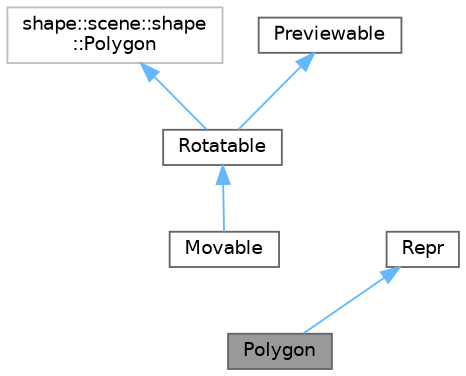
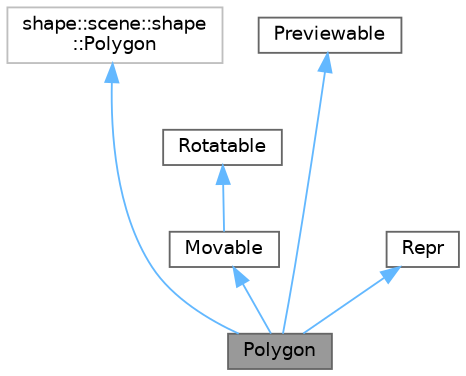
  digraph {
    node [color=gray40 fillcolor=white fontname=Helvetica fontsize=10 shape=box style=filled]
    edge [color=steelblue1 dir=back fontname=Helvetica fontsize=10 labelfontname=Helvetica labelfontsize=10 style=solid]
    n1 [fillcolor=grey60 fontcolor=black height=0.2 label=Polygon width=0.4]
    n2 [color=grey75 height=0.2 label="shape::scene::shape\l::Polygon" width=0.4]
    n3 [height=0.2 label=Movable width=0.4]
    n4 [height=0.2 label=Rotatable width=0.4]
    n5 [height=0.2 label=Previewable width=0.4]
    n6 [height=0.2 label=Repr width=0.4]
-   n2 -> n4
+   n2 -> n1
+   n3 -> n1
    n4 -> n3
-   n5 -> n4
+   n5 -> n1
    n6 -> n1
  }
